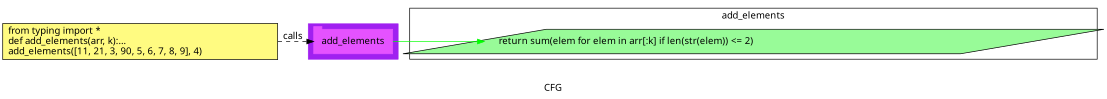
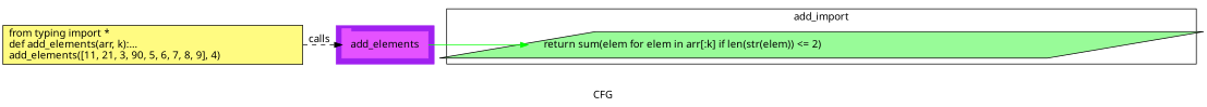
  digraph {
    compound=True
    fontname="Noto Sans"
    label=CFG
    pack=False
    rankdir=LR
    ranksep=0.02
    node [fontname="Noto Sans" style="filled,solid"]
    edge [fontname="Noto Sans"]
    n1 [color="#E552FF" height=0.5 label=add_elements linenum="[7]" shape=tab style=filled width=1.6111]
    n2 [fillcolor="#98fb98" height=0.5 label="return sum(elem for elem in arr[:k] if len(str(elem)) <= 2)\l" linenum="[5]" shape=parallelogram width=13.315]
    n3 [fillcolor="#FFFB81" height=0.73611 label="from typing import *\ldef add_elements(arr, k):...\ladd_elements([11, 21, 3, 90, 5, 6, 7, 8, 9], 4)\l" linenum="[1]" shape=rectangle width=5.6111]
    subgraph cluster_1 {
      color=purple
      compound=true
      label=""
      shape=tab
      style=filled
      n1
    }
    subgraph cluster_2 {
-     label=add_elements
+     label=add_import
      n2
    }
    n1 -> n2 [color=green]
    n3 -> n1 [label=calls style=dashed]
  }
